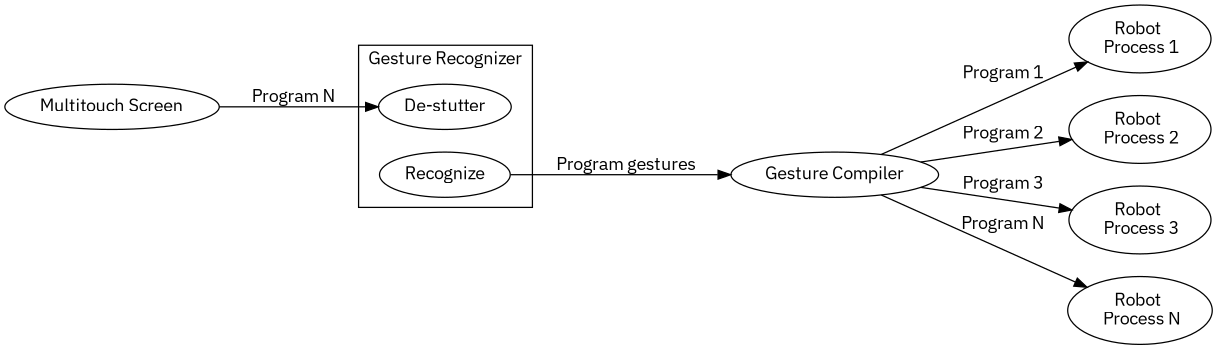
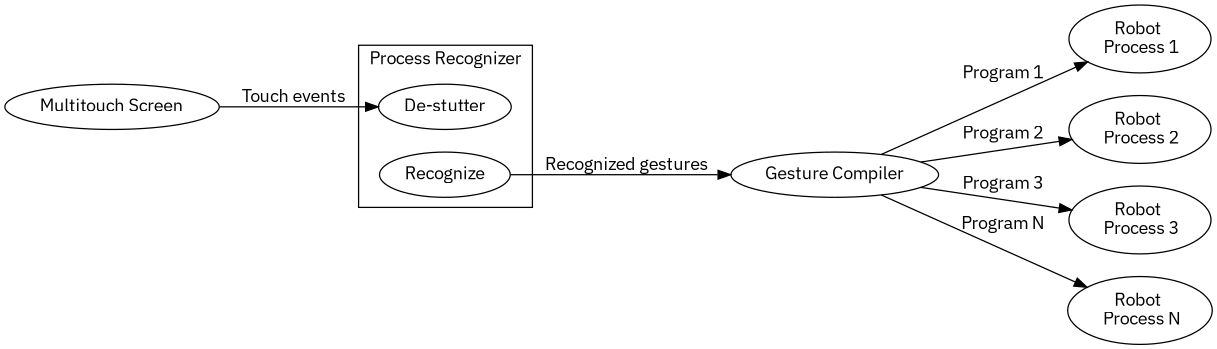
  digraph {
    fontname="IBM Plex Sans"
    rankdir=LR
    node [fontname="IBM Plex Sans"]
    edge [fontname="IBM Plex Sans"]
    n1 [label="De-stutter"]
    n2 [label=Recognize]
    n3 [label="Gesture Compiler"]
    n4 [label=<Robot <br/> Process 1>]
    n5 [label=<Robot <br/> Process 2>]
    n6 [label=<Robot <br/> Process 3>]
    n7 [label=<Robot <br/> Process N>]
    n8 [label="Multitouch Screen"]
    subgraph cluster_1 {
-     label="Gesture Recognizer"
+     label="Process Recognizer"
      shape=box
      n1
      n2
    }
-   n2 -> n3 [label="Program gestures"]
+   n2 -> n3 [label="Recognized gestures"]
    n3 -> n4 [label="Program 1"]
    n3 -> n5 [label="Program 2"]
    n3 -> n6 [label="Program 3"]
    n3 -> n7 [label="Program N"]
-   n8 -> n1 [label="Program N"]
+   n8 -> n1 [label="Touch events"]
  }
